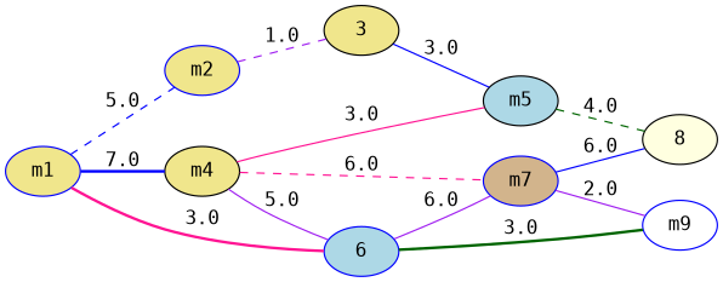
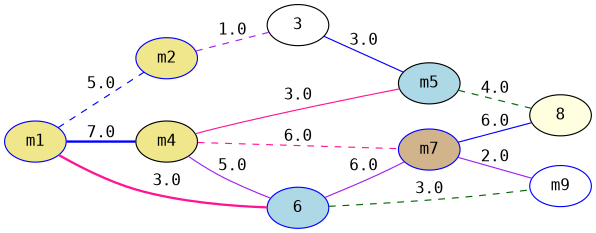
  strict graph {
    fontname="DejaVu Sans Mono"
    rankdir=LR
    node [color=blue fillcolor=khaki fontname="DejaVu Sans Mono" style=filled]
    edge [color=blue fontname="DejaVu Sans Mono" style=solid]
    n1 [label=m1]
    n2 [label=m2]
    n3 [color=black label=m4]
    6 [fillcolor=lightblue]
-   3 [color=black]
+   3 [color=black fillcolor=white]
    n6 [color=black fillcolor=lightblue label=m5]
    n7 [fillcolor=tan label=m7]
    n8 [fillcolor=white label=m9]
    8 [color=black fillcolor=lightyellow]
    n1 -- n2 [label=5.0 style=dashed]
    n1 -- n3 [label=7.0 style=bold]
    n1 -- 6 [color=deeppink label=3.0 style=bold]
    n2 -- 3 [color=purple label=1.0 style=dashed]
    n3 -- 6 [color=purple label=5.0]
    n3 -- n6 [color=deeppink label=3.0]
    n3 -- n7 [color=deeppink label=6.0 style=dashed]
    6 -- n7 [color=purple label=6.0]
-   6 -- n8 [color=darkgreen label=3.0 style=bold]
+   6 -- n8 [color=darkgreen label=3.0 style=dashed]
    3 -- n6 [label=3.0]
    n6 -- 8 [color=darkgreen label=4.0 style=dashed]
    n7 -- n8 [color=purple label=2.0]
    n7 -- 8 [label=6.0]
  }
